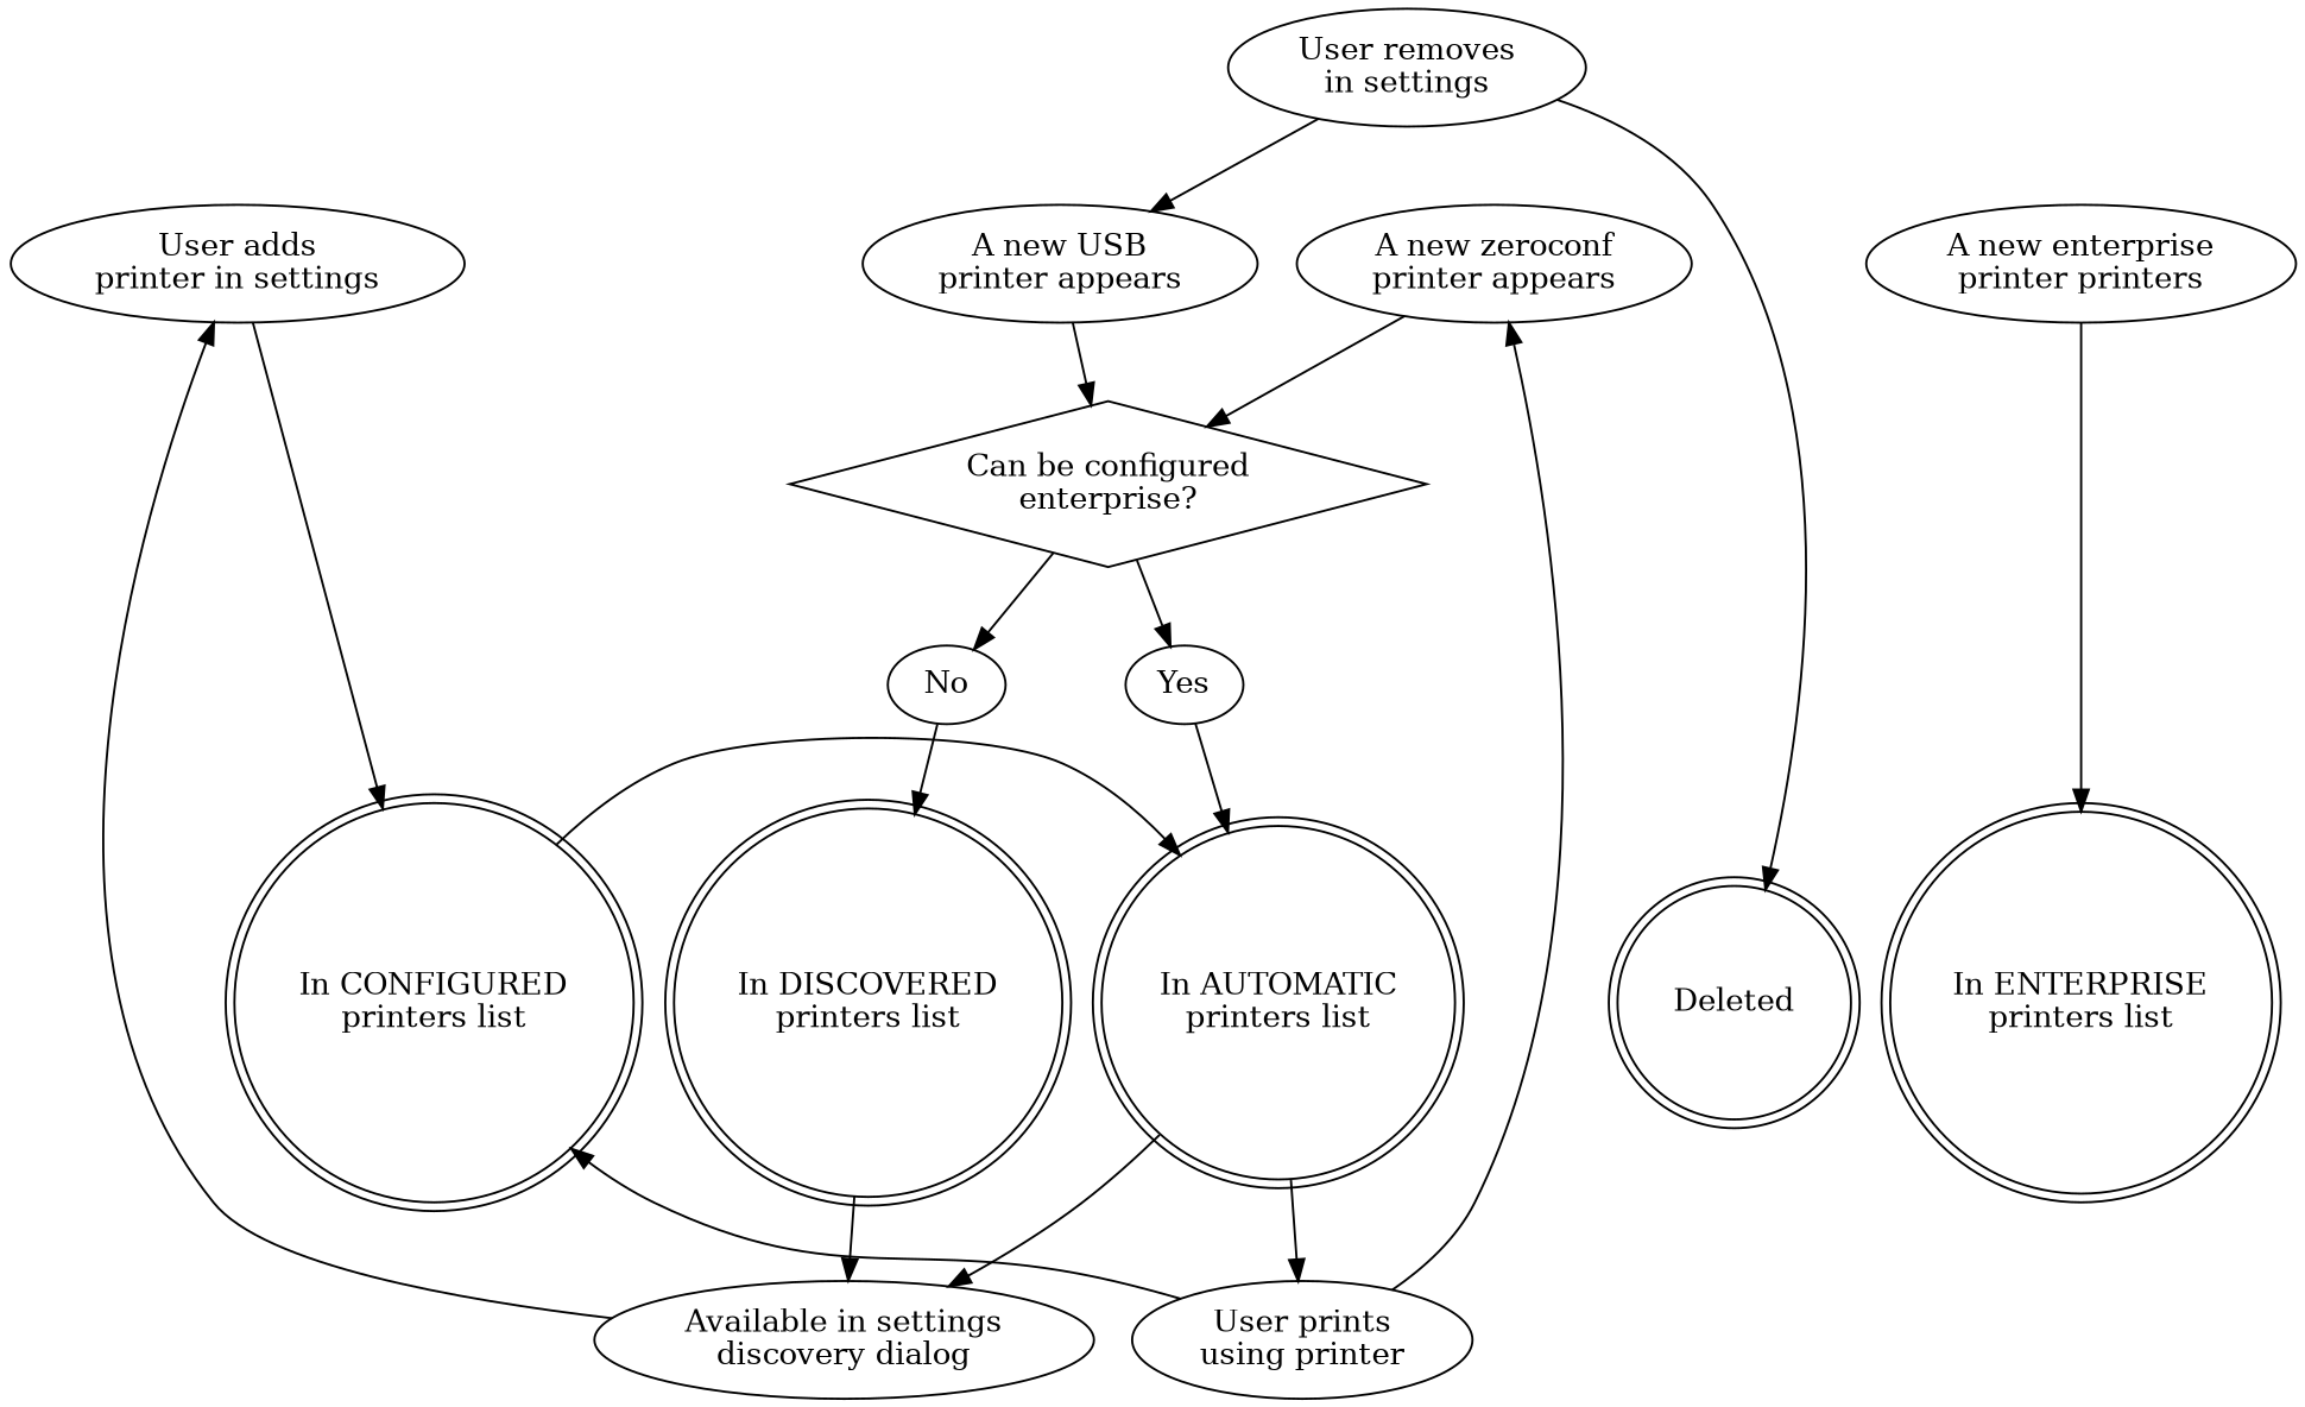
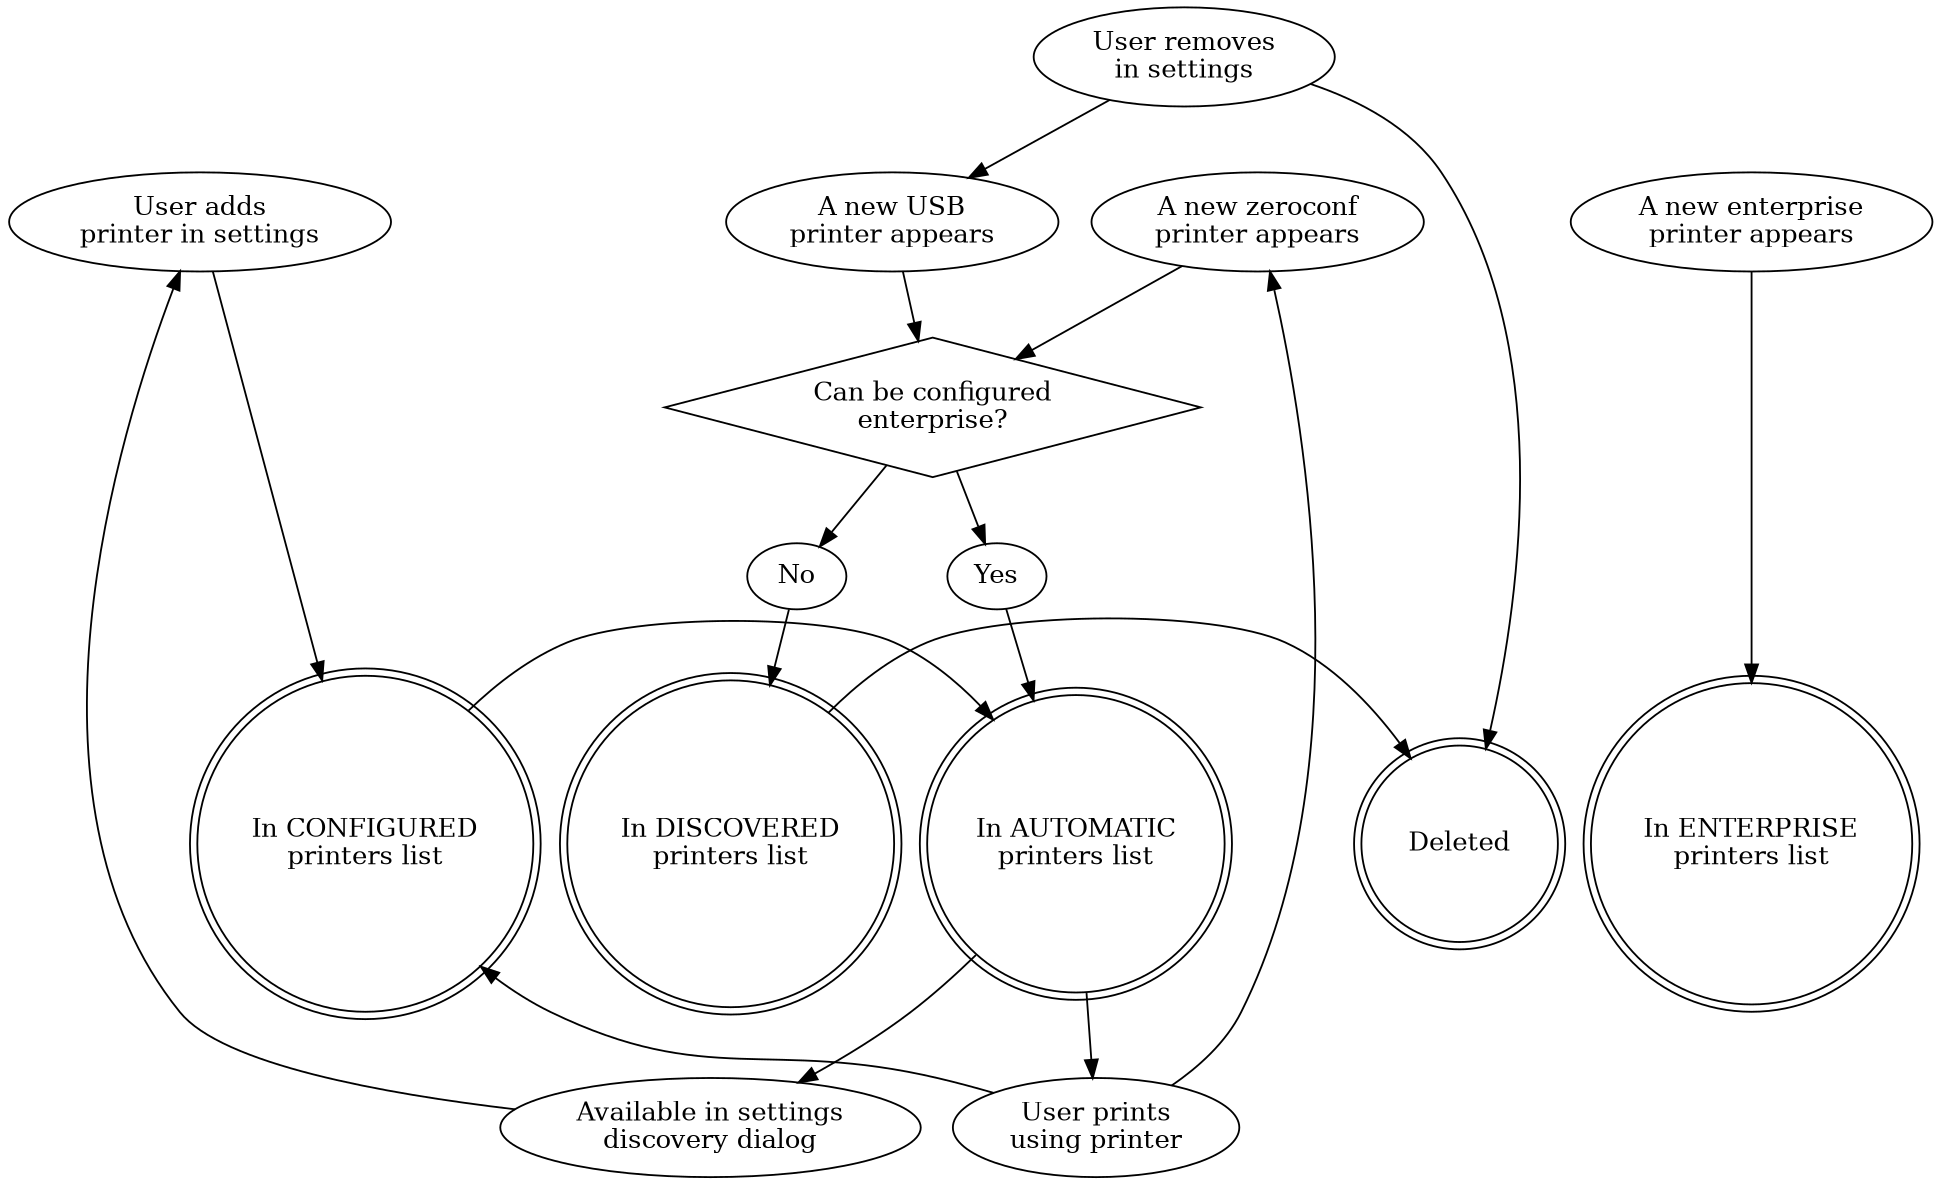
  strict digraph {
    newrank=true
    n1 [label="A new USB\nprinter appears"]
    n2 [label="A new zeroconf\nprinter appears"]
    n3 [label="User adds\nprinter in settings"]
-   n4 [label="A new enterprise\nprinter printers"]
+   n4 [label="A new enterprise\nprinter appears"]
    n5 [label="In CONFIGURED\nprinters list" margin=0 shape=doublecircle]
    n6 [label="In ENTERPRISE\nprinters list" margin=0 shape=doublecircle]
    n7 [label="In AUTOMATIC\nprinters list" margin=0 shape=doublecircle]
    n8 [label="In DISCOVERED\nprinters list" margin=0 shape=doublecircle]
    n9 [label=Deleted margin=.1 shape=doublecircle]
    n10 [label="Can be configured\nenterprise?" shape=diamond]
    n11 [label="Available in settings\ndiscovery dialog" rank=2]
    n12 [label="User prints\nusing printer"]
    n13 [label=Yes]
    n14 [label=No]
    n15 [label="User removes\nin settings"]
    subgraph sub_1 {
      rank=same
      n1
      n2
      n3
      n4
    }
    subgraph sub_2 {
      rank=same
      n5
      n6
      n7
      n8
      n9
    }
    n1 -> n10
    n2 -> n10
    n3 -> n5
    n4 -> n6
    n5 -> n7
    n7 -> n11
    n7 -> n12
-   n8 -> n11
+   n8 -> n9
    n10 -> n13
    n10 -> n14
    n11 -> n3
    n12 -> n2
    n12 -> n5
    n13 -> n7
    n14 -> n8
    n15 -> n1
    n15 -> n9
  }
